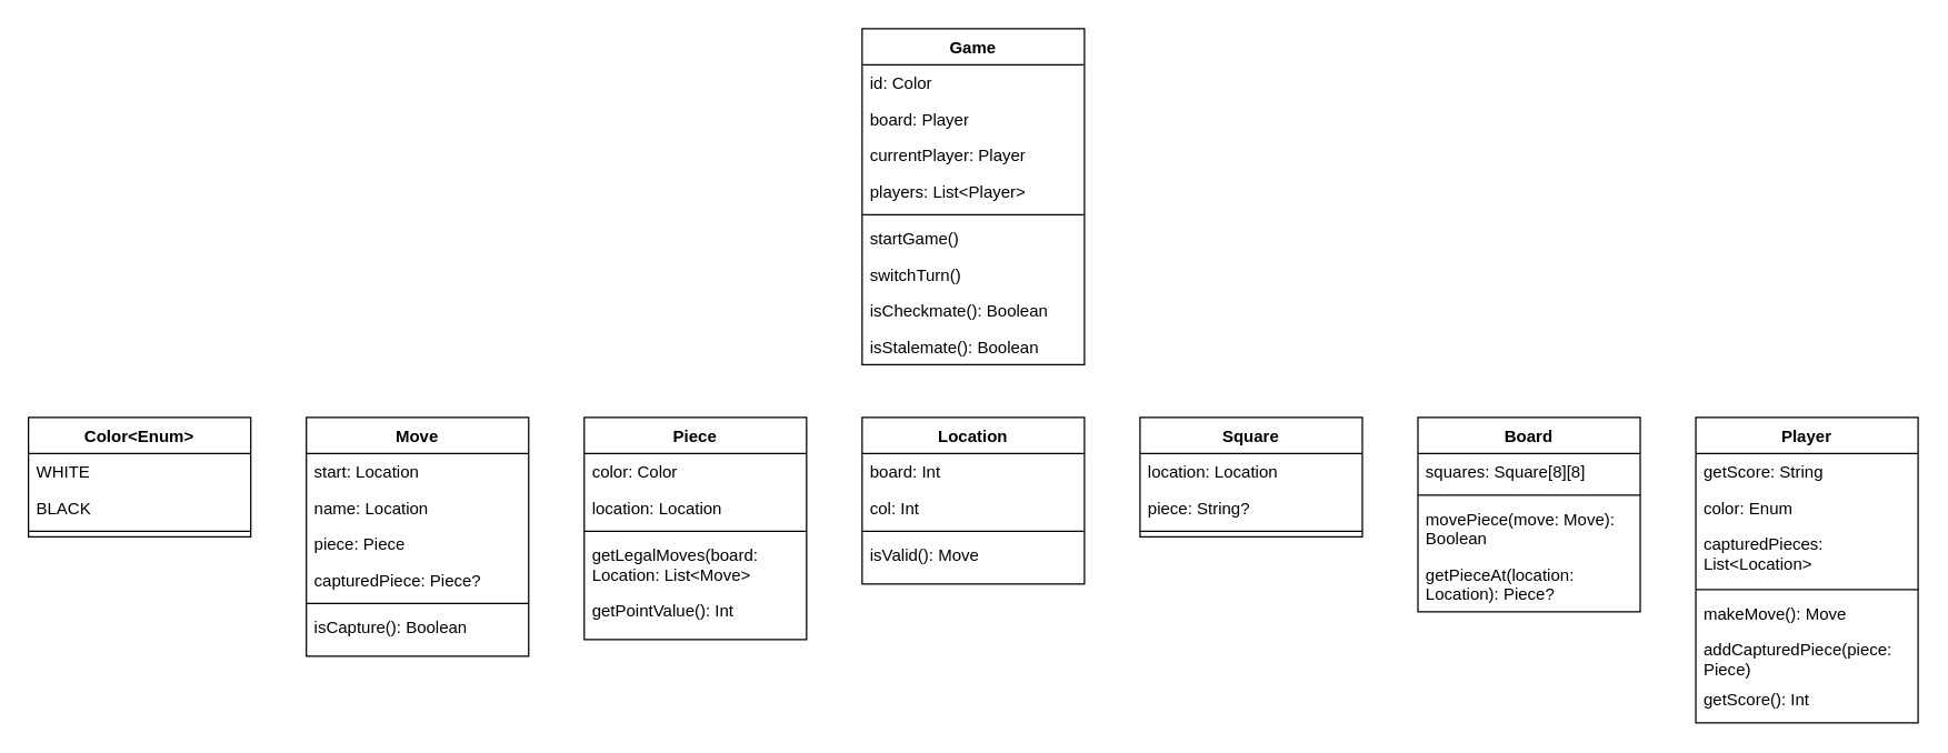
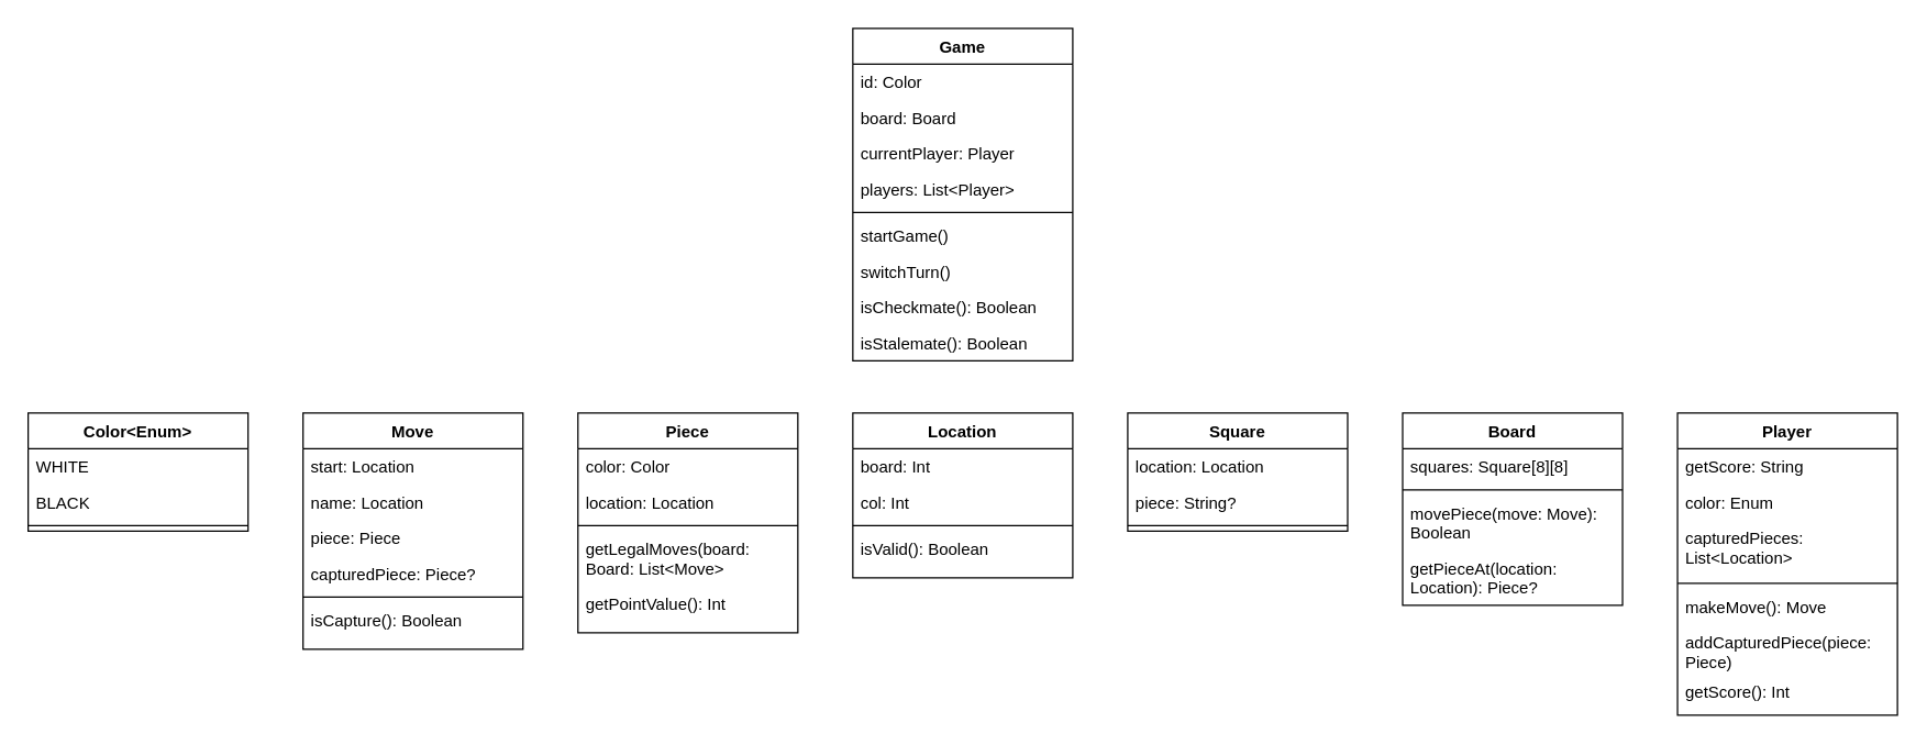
  <mxCell id="0" />
  <mxCell id="1" parent="0" />
  <mxCell id="2" value="Game" style="swimlane;fontStyle=1;align=center;verticalAlign=top;childLayout=stackLayout;horizontal=1;startSize=26;horizontalStack=0;resizeParent=1;resizeParentMax=0;resizeLast=0;collapsible=1;marginBottom=0;whiteSpace=wrap;html=1;" vertex="1" parent="1"><mxGeometry x="620" y="20" width="160" height="242" as="geometry" /></mxCell>
  <mxCell id="3" value="id: Color" style="text;strokeColor=none;fillColor=none;align=left;verticalAlign=top;spacingLeft=4;spacingRight=4;overflow=hidden;rotatable=0;points=[[0,0.5],[1,0.5]];portConstraint=eastwest;whiteSpace=wrap;html=1;" vertex="1" parent="2"><mxGeometry y="26" width="160" height="26" as="geometry" /></mxCell>
- <mxCell id="4" value="board: Player" style="text;strokeColor=none;fillColor=none;align=left;verticalAlign=top;spacingLeft=4;spacingRight=4;overflow=hidden;rotatable=0;points=[[0,0.5],[1,0.5]];portConstraint=eastwest;whiteSpace=wrap;html=1;" vertex="1" parent="2"><mxGeometry y="52" width="160" height="26" as="geometry" /></mxCell>
+ <mxCell id="4" value="board: Board" style="text;strokeColor=none;fillColor=none;align=left;verticalAlign=top;spacingLeft=4;spacingRight=4;overflow=hidden;rotatable=0;points=[[0,0.5],[1,0.5]];portConstraint=eastwest;whiteSpace=wrap;html=1;" vertex="1" parent="2"><mxGeometry y="52" width="160" height="26" as="geometry" /></mxCell>
  <mxCell id="5" value="currentPlayer: Player" style="text;strokeColor=none;fillColor=none;align=left;verticalAlign=top;spacingLeft=4;spacingRight=4;overflow=hidden;rotatable=0;points=[[0,0.5],[1,0.5]];portConstraint=eastwest;whiteSpace=wrap;html=1;" vertex="1" parent="2"><mxGeometry y="78" width="160" height="26" as="geometry" /></mxCell>
  <mxCell id="6" value="players: List&amp;lt;Player&amp;gt;" style="text;strokeColor=none;fillColor=none;align=left;verticalAlign=top;spacingLeft=4;spacingRight=4;overflow=hidden;rotatable=0;points=[[0,0.5],[1,0.5]];portConstraint=eastwest;whiteSpace=wrap;html=1;" vertex="1" parent="2"><mxGeometry y="104" width="160" height="26" as="geometry" /></mxCell>
  <mxCell id="7" value="" style="line;strokeWidth=1;fillColor=none;align=left;verticalAlign=middle;spacingTop=-1;spacingLeft=3;spacingRight=3;rotatable=0;labelPosition=right;points=[];portConstraint=eastwest;strokeColor=inherit;" vertex="1" parent="2"><mxGeometry y="130" width="160" height="8" as="geometry" /></mxCell>
  <mxCell id="8" value="startGame()" style="text;strokeColor=none;fillColor=none;align=left;verticalAlign=top;spacingLeft=4;spacingRight=4;overflow=hidden;rotatable=0;points=[[0,0.5],[1,0.5]];portConstraint=eastwest;whiteSpace=wrap;html=1;" vertex="1" parent="2"><mxGeometry y="138" width="160" height="26" as="geometry" /></mxCell>
  <mxCell id="9" value="switchTurn()" style="text;strokeColor=none;fillColor=none;align=left;verticalAlign=top;spacingLeft=4;spacingRight=4;overflow=hidden;rotatable=0;points=[[0,0.5],[1,0.5]];portConstraint=eastwest;whiteSpace=wrap;html=1;" vertex="1" parent="2"><mxGeometry y="164" width="160" height="26" as="geometry" /></mxCell>
  <mxCell id="10" value="isCheckmate(): Boolean" style="text;strokeColor=none;fillColor=none;align=left;verticalAlign=top;spacingLeft=4;spacingRight=4;overflow=hidden;rotatable=0;points=[[0,0.5],[1,0.5]];portConstraint=eastwest;whiteSpace=wrap;html=1;" vertex="1" parent="2"><mxGeometry y="190" width="160" height="26" as="geometry" /></mxCell>
  <mxCell id="11" value="isStalemate(): Boolean" style="text;strokeColor=none;fillColor=none;align=left;verticalAlign=top;spacingLeft=4;spacingRight=4;overflow=hidden;rotatable=0;points=[[0,0.5],[1,0.5]];portConstraint=eastwest;whiteSpace=wrap;html=1;" vertex="1" parent="2"><mxGeometry y="216" width="160" height="26" as="geometry" /></mxCell>
  <mxCell id="12" value="Player" style="swimlane;fontStyle=1;align=center;verticalAlign=top;childLayout=stackLayout;horizontal=1;startSize=26;horizontalStack=0;resizeParent=1;resizeParentMax=0;resizeLast=0;collapsible=1;marginBottom=0;whiteSpace=wrap;html=1;" vertex="1" parent="1"><mxGeometry x="1220" y="300" width="160" height="220" as="geometry" /></mxCell>
  <mxCell id="13" value="getScore: String" style="text;strokeColor=none;fillColor=none;align=left;verticalAlign=top;spacingLeft=4;spacingRight=4;overflow=hidden;rotatable=0;points=[[0,0.5],[1,0.5]];portConstraint=eastwest;whiteSpace=wrap;html=1;" vertex="1" parent="12"><mxGeometry y="26" width="160" height="26" as="geometry" /></mxCell>
  <mxCell id="14" value="color: Enum" style="text;strokeColor=none;fillColor=none;align=left;verticalAlign=top;spacingLeft=4;spacingRight=4;overflow=hidden;rotatable=0;points=[[0,0.5],[1,0.5]];portConstraint=eastwest;whiteSpace=wrap;html=1;" vertex="1" parent="12"><mxGeometry y="52" width="160" height="26" as="geometry" /></mxCell>
  <mxCell id="15" value="capturedPieces: List&amp;lt;Location&amp;gt;" style="text;strokeColor=none;fillColor=none;align=left;verticalAlign=top;spacingLeft=4;spacingRight=4;overflow=hidden;rotatable=0;points=[[0,0.5],[1,0.5]];portConstraint=eastwest;whiteSpace=wrap;html=1;" vertex="1" parent="12"><mxGeometry y="78" width="160" height="42" as="geometry" /></mxCell>
  <mxCell id="16" value="" style="line;strokeWidth=1;fillColor=none;align=left;verticalAlign=middle;spacingTop=-1;spacingLeft=3;spacingRight=3;rotatable=0;labelPosition=right;points=[];portConstraint=eastwest;strokeColor=inherit;" vertex="1" parent="12"><mxGeometry y="120" width="160" height="8" as="geometry" /></mxCell>
  <mxCell id="17" value="makeMove(): Move" style="text;strokeColor=none;fillColor=none;align=left;verticalAlign=top;spacingLeft=4;spacingRight=4;overflow=hidden;rotatable=0;points=[[0,0.5],[1,0.5]];portConstraint=eastwest;whiteSpace=wrap;html=1;" vertex="1" parent="12"><mxGeometry y="128" width="160" height="26" as="geometry" /></mxCell>
  <mxCell id="18" value="addCapturedPiece(piece: Piece)" style="text;strokeColor=none;fillColor=none;align=left;verticalAlign=top;spacingLeft=4;spacingRight=4;overflow=hidden;rotatable=0;points=[[0,0.5],[1,0.5]];portConstraint=eastwest;whiteSpace=wrap;html=1;" vertex="1" parent="12"><mxGeometry y="154" width="160" height="36" as="geometry" /></mxCell>
  <mxCell id="19" value="getScore(): Int" style="text;strokeColor=none;fillColor=none;align=left;verticalAlign=top;spacingLeft=4;spacingRight=4;overflow=hidden;rotatable=0;points=[[0,0.5],[1,0.5]];portConstraint=eastwest;whiteSpace=wrap;html=1;" vertex="1" parent="12"><mxGeometry y="190" width="160" height="30" as="geometry" /></mxCell>
  <mxCell id="20" value="Board" style="swimlane;fontStyle=1;align=center;verticalAlign=top;childLayout=stackLayout;horizontal=1;startSize=26;horizontalStack=0;resizeParent=1;resizeParentMax=0;resizeLast=0;collapsible=1;marginBottom=0;whiteSpace=wrap;html=1;" vertex="1" parent="1"><mxGeometry x="1020" y="300" width="160" height="140" as="geometry" /></mxCell>
  <mxCell id="21" value="squares: Square[8][8]" style="text;strokeColor=none;fillColor=none;align=left;verticalAlign=top;spacingLeft=4;spacingRight=4;overflow=hidden;rotatable=0;points=[[0,0.5],[1,0.5]];portConstraint=eastwest;whiteSpace=wrap;html=1;" vertex="1" parent="20"><mxGeometry y="26" width="160" height="26" as="geometry" /></mxCell>
  <mxCell id="22" value="" style="line;strokeWidth=1;fillColor=none;align=left;verticalAlign=middle;spacingTop=-1;spacingLeft=3;spacingRight=3;rotatable=0;labelPosition=right;points=[];portConstraint=eastwest;strokeColor=inherit;" vertex="1" parent="20"><mxGeometry y="52" width="160" height="8" as="geometry" /></mxCell>
  <mxCell id="23" value="movePiece(move: Move): Boolean" style="text;strokeColor=none;fillColor=none;align=left;verticalAlign=top;spacingLeft=4;spacingRight=4;overflow=hidden;rotatable=0;points=[[0,0.5],[1,0.5]];portConstraint=eastwest;whiteSpace=wrap;html=1;" vertex="1" parent="20"><mxGeometry y="60" width="160" height="40" as="geometry" /></mxCell>
  <mxCell id="24" value="getPieceAt(location: Location): Piece?" style="text;strokeColor=none;fillColor=none;align=left;verticalAlign=top;spacingLeft=4;spacingRight=4;overflow=hidden;rotatable=0;points=[[0,0.5],[1,0.5]];portConstraint=eastwest;whiteSpace=wrap;html=1;" vertex="1" parent="20"><mxGeometry y="100" width="160" height="40" as="geometry" /></mxCell>
  <mxCell id="25" value="Square" style="swimlane;fontStyle=1;align=center;verticalAlign=top;childLayout=stackLayout;horizontal=1;startSize=26;horizontalStack=0;resizeParent=1;resizeParentMax=0;resizeLast=0;collapsible=1;marginBottom=0;whiteSpace=wrap;html=1;" vertex="1" parent="1"><mxGeometry x="820" y="300" width="160" height="86" as="geometry" /></mxCell>
  <mxCell id="26" value="location: Location" style="text;strokeColor=none;fillColor=none;align=left;verticalAlign=top;spacingLeft=4;spacingRight=4;overflow=hidden;rotatable=0;points=[[0,0.5],[1,0.5]];portConstraint=eastwest;whiteSpace=wrap;html=1;" vertex="1" parent="25"><mxGeometry y="26" width="160" height="26" as="geometry" /></mxCell>
  <mxCell id="27" value="piece: String?" style="text;strokeColor=none;fillColor=none;align=left;verticalAlign=top;spacingLeft=4;spacingRight=4;overflow=hidden;rotatable=0;points=[[0,0.5],[1,0.5]];portConstraint=eastwest;whiteSpace=wrap;html=1;" vertex="1" parent="25"><mxGeometry y="52" width="160" height="26" as="geometry" /></mxCell>
  <mxCell id="28" value="" style="line;strokeWidth=1;fillColor=none;align=left;verticalAlign=middle;spacingTop=-1;spacingLeft=3;spacingRight=3;rotatable=0;labelPosition=right;points=[];portConstraint=eastwest;strokeColor=inherit;" vertex="1" parent="25"><mxGeometry y="78" width="160" height="8" as="geometry" /></mxCell>
  <mxCell id="29" value="Location" style="swimlane;fontStyle=1;align=center;verticalAlign=top;childLayout=stackLayout;horizontal=1;startSize=26;horizontalStack=0;resizeParent=1;resizeParentMax=0;resizeLast=0;collapsible=1;marginBottom=0;whiteSpace=wrap;html=1;" vertex="1" parent="1"><mxGeometry x="620" y="300" width="160" height="120" as="geometry" /></mxCell>
  <mxCell id="30" value="board: Int" style="text;strokeColor=none;fillColor=none;align=left;verticalAlign=top;spacingLeft=4;spacingRight=4;overflow=hidden;rotatable=0;points=[[0,0.5],[1,0.5]];portConstraint=eastwest;whiteSpace=wrap;html=1;" vertex="1" parent="29"><mxGeometry y="26" width="160" height="26" as="geometry" /></mxCell>
  <mxCell id="31" value="col: Int&lt;span style=&quot;white-space: pre;&quot;&gt;&#09;&lt;/span&gt;&lt;span style=&quot;white-space: pre;&quot;&gt;&#09;&lt;/span&gt;" style="text;strokeColor=none;fillColor=none;align=left;verticalAlign=top;spacingLeft=4;spacingRight=4;overflow=hidden;rotatable=0;points=[[0,0.5],[1,0.5]];portConstraint=eastwest;whiteSpace=wrap;html=1;" vertex="1" parent="29"><mxGeometry y="52" width="160" height="26" as="geometry" /></mxCell>
  <mxCell id="32" value="" style="line;strokeWidth=1;fillColor=none;align=left;verticalAlign=middle;spacingTop=-1;spacingLeft=3;spacingRight=3;rotatable=0;labelPosition=right;points=[];portConstraint=eastwest;strokeColor=inherit;" vertex="1" parent="29"><mxGeometry y="78" width="160" height="8" as="geometry" /></mxCell>
- <mxCell id="33" value="isValid(): Move" style="text;strokeColor=none;fillColor=none;align=left;verticalAlign=top;spacingLeft=4;spacingRight=4;overflow=hidden;rotatable=0;points=[[0,0.5],[1,0.5]];portConstraint=eastwest;whiteSpace=wrap;html=1;" vertex="1" parent="29"><mxGeometry y="86" width="160" height="34" as="geometry" /></mxCell>
+ <mxCell id="33" value="isValid(): Boolean" style="text;strokeColor=none;fillColor=none;align=left;verticalAlign=top;spacingLeft=4;spacingRight=4;overflow=hidden;rotatable=0;points=[[0,0.5],[1,0.5]];portConstraint=eastwest;whiteSpace=wrap;html=1;" vertex="1" parent="29"><mxGeometry y="86" width="160" height="34" as="geometry" /></mxCell>
  <mxCell id="34" value="Piece" style="swimlane;fontStyle=1;align=center;verticalAlign=top;childLayout=stackLayout;horizontal=1;startSize=26;horizontalStack=0;resizeParent=1;resizeParentMax=0;resizeLast=0;collapsible=1;marginBottom=0;whiteSpace=wrap;html=1;" vertex="1" parent="1"><mxGeometry x="420" y="300" width="160" height="160" as="geometry" /></mxCell>
  <mxCell id="35" value="color: Color&lt;span style=&quot;white-space: pre;&quot;&gt;&#09;&lt;/span&gt;" style="text;strokeColor=none;fillColor=none;align=left;verticalAlign=top;spacingLeft=4;spacingRight=4;overflow=hidden;rotatable=0;points=[[0,0.5],[1,0.5]];portConstraint=eastwest;whiteSpace=wrap;html=1;" vertex="1" parent="34"><mxGeometry y="26" width="160" height="26" as="geometry" /></mxCell>
  <mxCell id="36" value="location: Location" style="text;strokeColor=none;fillColor=none;align=left;verticalAlign=top;spacingLeft=4;spacingRight=4;overflow=hidden;rotatable=0;points=[[0,0.5],[1,0.5]];portConstraint=eastwest;whiteSpace=wrap;html=1;" vertex="1" parent="34"><mxGeometry y="52" width="160" height="26" as="geometry" /></mxCell>
  <mxCell id="37" value="" style="line;strokeWidth=1;fillColor=none;align=left;verticalAlign=middle;spacingTop=-1;spacingLeft=3;spacingRight=3;rotatable=0;labelPosition=right;points=[];portConstraint=eastwest;strokeColor=inherit;" vertex="1" parent="34"><mxGeometry y="78" width="160" height="8" as="geometry" /></mxCell>
- <mxCell id="38" value="getLegalMoves(board: Location: List&amp;lt;Move&amp;gt;" style="text;strokeColor=none;fillColor=none;align=left;verticalAlign=top;spacingLeft=4;spacingRight=4;overflow=hidden;rotatable=0;points=[[0,0.5],[1,0.5]];portConstraint=eastwest;whiteSpace=wrap;html=1;" vertex="1" parent="34"><mxGeometry y="86" width="160" height="40" as="geometry" /></mxCell>
+ <mxCell id="38" value="getLegalMoves(board: Board: List&amp;lt;Move&amp;gt;" style="text;strokeColor=none;fillColor=none;align=left;verticalAlign=top;spacingLeft=4;spacingRight=4;overflow=hidden;rotatable=0;points=[[0,0.5],[1,0.5]];portConstraint=eastwest;whiteSpace=wrap;html=1;" vertex="1" parent="34"><mxGeometry y="86" width="160" height="40" as="geometry" /></mxCell>
  <mxCell id="39" value="getPointValue(): Int" style="text;strokeColor=none;fillColor=none;align=left;verticalAlign=top;spacingLeft=4;spacingRight=4;overflow=hidden;rotatable=0;points=[[0,0.5],[1,0.5]];portConstraint=eastwest;whiteSpace=wrap;html=1;" vertex="1" parent="34"><mxGeometry y="126" width="160" height="34" as="geometry" /></mxCell>
  <mxCell id="40" value="Move" style="swimlane;fontStyle=1;align=center;verticalAlign=top;childLayout=stackLayout;horizontal=1;startSize=26;horizontalStack=0;resizeParent=1;resizeParentMax=0;resizeLast=0;collapsible=1;marginBottom=0;whiteSpace=wrap;html=1;" vertex="1" parent="1"><mxGeometry x="220" y="300" width="160" height="172" as="geometry" /></mxCell>
  <mxCell id="41" value="start: Location&lt;span style=&quot;white-space: pre;&quot;&gt;&#09;&lt;/span&gt;" style="text;strokeColor=none;fillColor=none;align=left;verticalAlign=top;spacingLeft=4;spacingRight=4;overflow=hidden;rotatable=0;points=[[0,0.5],[1,0.5]];portConstraint=eastwest;whiteSpace=wrap;html=1;" vertex="1" parent="40"><mxGeometry y="26" width="160" height="26" as="geometry" /></mxCell>
  <mxCell id="42" value="name: Location" style="text;strokeColor=none;fillColor=none;align=left;verticalAlign=top;spacingLeft=4;spacingRight=4;overflow=hidden;rotatable=0;points=[[0,0.5],[1,0.5]];portConstraint=eastwest;whiteSpace=wrap;html=1;" vertex="1" parent="40"><mxGeometry y="52" width="160" height="26" as="geometry" /></mxCell>
  <mxCell id="43" value="piece: Piece" style="text;strokeColor=none;fillColor=none;align=left;verticalAlign=top;spacingLeft=4;spacingRight=4;overflow=hidden;rotatable=0;points=[[0,0.5],[1,0.5]];portConstraint=eastwest;whiteSpace=wrap;html=1;" vertex="1" parent="40"><mxGeometry y="78" width="160" height="26" as="geometry" /></mxCell>
  <mxCell id="44" value="capturedPiece: Piece?" style="text;strokeColor=none;fillColor=none;align=left;verticalAlign=top;spacingLeft=4;spacingRight=4;overflow=hidden;rotatable=0;points=[[0,0.5],[1,0.5]];portConstraint=eastwest;whiteSpace=wrap;html=1;" vertex="1" parent="40"><mxGeometry y="104" width="160" height="26" as="geometry" /></mxCell>
  <mxCell id="45" value="" style="line;strokeWidth=1;fillColor=none;align=left;verticalAlign=middle;spacingTop=-1;spacingLeft=3;spacingRight=3;rotatable=0;labelPosition=right;points=[];portConstraint=eastwest;strokeColor=inherit;" vertex="1" parent="40"><mxGeometry y="130" width="160" height="8" as="geometry" /></mxCell>
  <mxCell id="46" value="isCapture(): Boolean" style="text;strokeColor=none;fillColor=none;align=left;verticalAlign=top;spacingLeft=4;spacingRight=4;overflow=hidden;rotatable=0;points=[[0,0.5],[1,0.5]];portConstraint=eastwest;whiteSpace=wrap;html=1;" vertex="1" parent="40"><mxGeometry y="138" width="160" height="34" as="geometry" /></mxCell>
  <mxCell id="47" value="Color&amp;lt;Enum&amp;gt;" style="swimlane;fontStyle=1;align=center;verticalAlign=top;childLayout=stackLayout;horizontal=1;startSize=26;horizontalStack=0;resizeParent=1;resizeParentMax=0;resizeLast=0;collapsible=1;marginBottom=0;whiteSpace=wrap;html=1;" vertex="1" parent="1"><mxGeometry x="20" y="300" width="160" height="86" as="geometry" /></mxCell>
  <mxCell id="48" value="WHITE" style="text;strokeColor=none;fillColor=none;align=left;verticalAlign=top;spacingLeft=4;spacingRight=4;overflow=hidden;rotatable=0;points=[[0,0.5],[1,0.5]];portConstraint=eastwest;whiteSpace=wrap;html=1;" vertex="1" parent="47"><mxGeometry y="26" width="160" height="26" as="geometry" /></mxCell>
  <mxCell id="49" value="BLACK" style="text;strokeColor=none;fillColor=none;align=left;verticalAlign=top;spacingLeft=4;spacingRight=4;overflow=hidden;rotatable=0;points=[[0,0.5],[1,0.5]];portConstraint=eastwest;whiteSpace=wrap;html=1;" vertex="1" parent="47"><mxGeometry y="52" width="160" height="26" as="geometry" /></mxCell>
  <mxCell id="50" value="" style="line;strokeWidth=1;fillColor=none;align=left;verticalAlign=middle;spacingTop=-1;spacingLeft=3;spacingRight=3;rotatable=0;labelPosition=right;points=[];portConstraint=eastwest;strokeColor=inherit;" vertex="1" parent="47"><mxGeometry y="78" width="160" height="8" as="geometry" /></mxCell>
